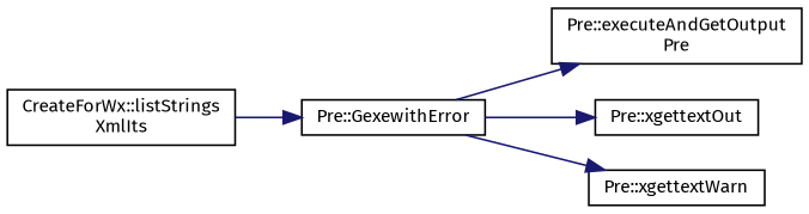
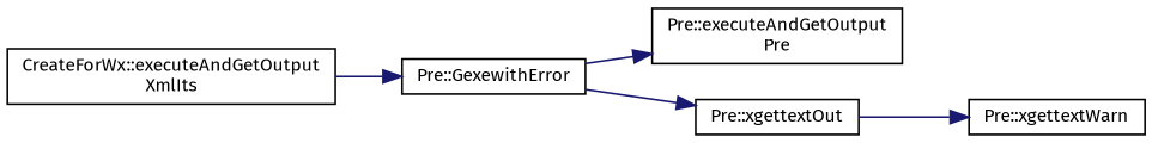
  digraph {
    fontname="Fira Sans"
    rankdir=LR
    node [color=black fillcolor=white fontname="Fira Sans" fontsize=10 shape=record style=filled]
    edge [color=midnightblue fontname="Fira Sans" fontsize=10 labelfontname=Helvetica labelfontsize=10 style=solid]
-   n1 [height=0.2 label="CreateForWx::listStrings\lXmlIts" width=0.4]
+   n1 [height=0.2 label="CreateForWx::executeAndGetOutput\lXmlIts" width=0.4]
    n2 [height=0.2 label="Pre::GexewithError" width=0.4]
    n3 [height=0.2 label="Pre::executeAndGetOutput\lPre" width=0.4]
    n4 [height=0.2 label="Pre::xgettextOut" width=0.4]
    n5 [height=0.2 label="Pre::xgettextWarn" width=0.4]
    n1 -> n2
    n2 -> n3
    n2 -> n4
-   n2 -> n5
+   n4 -> n5
  }
